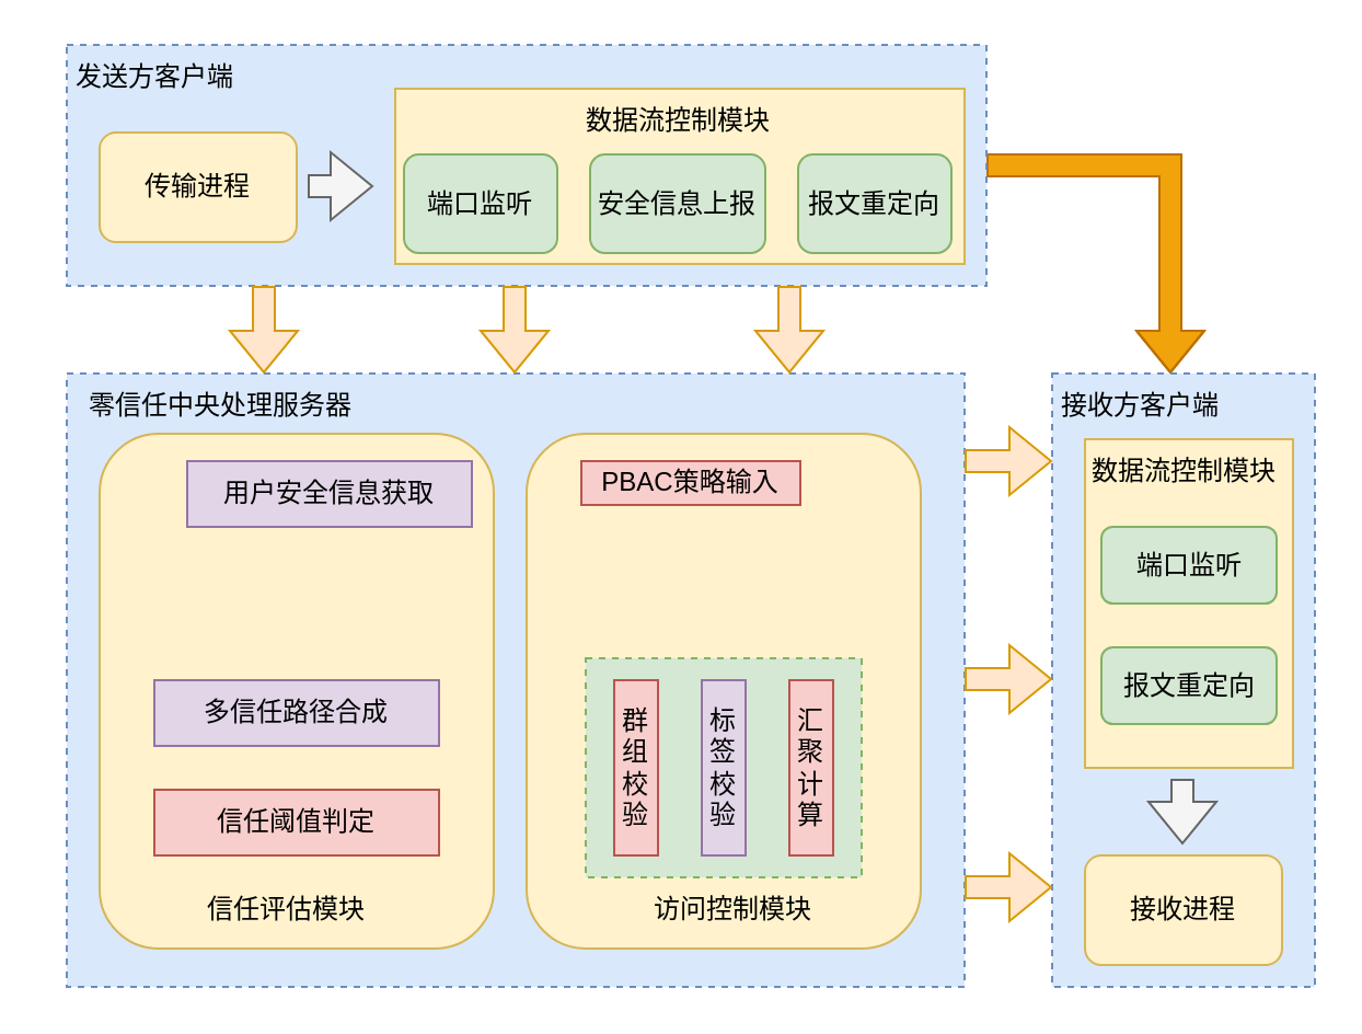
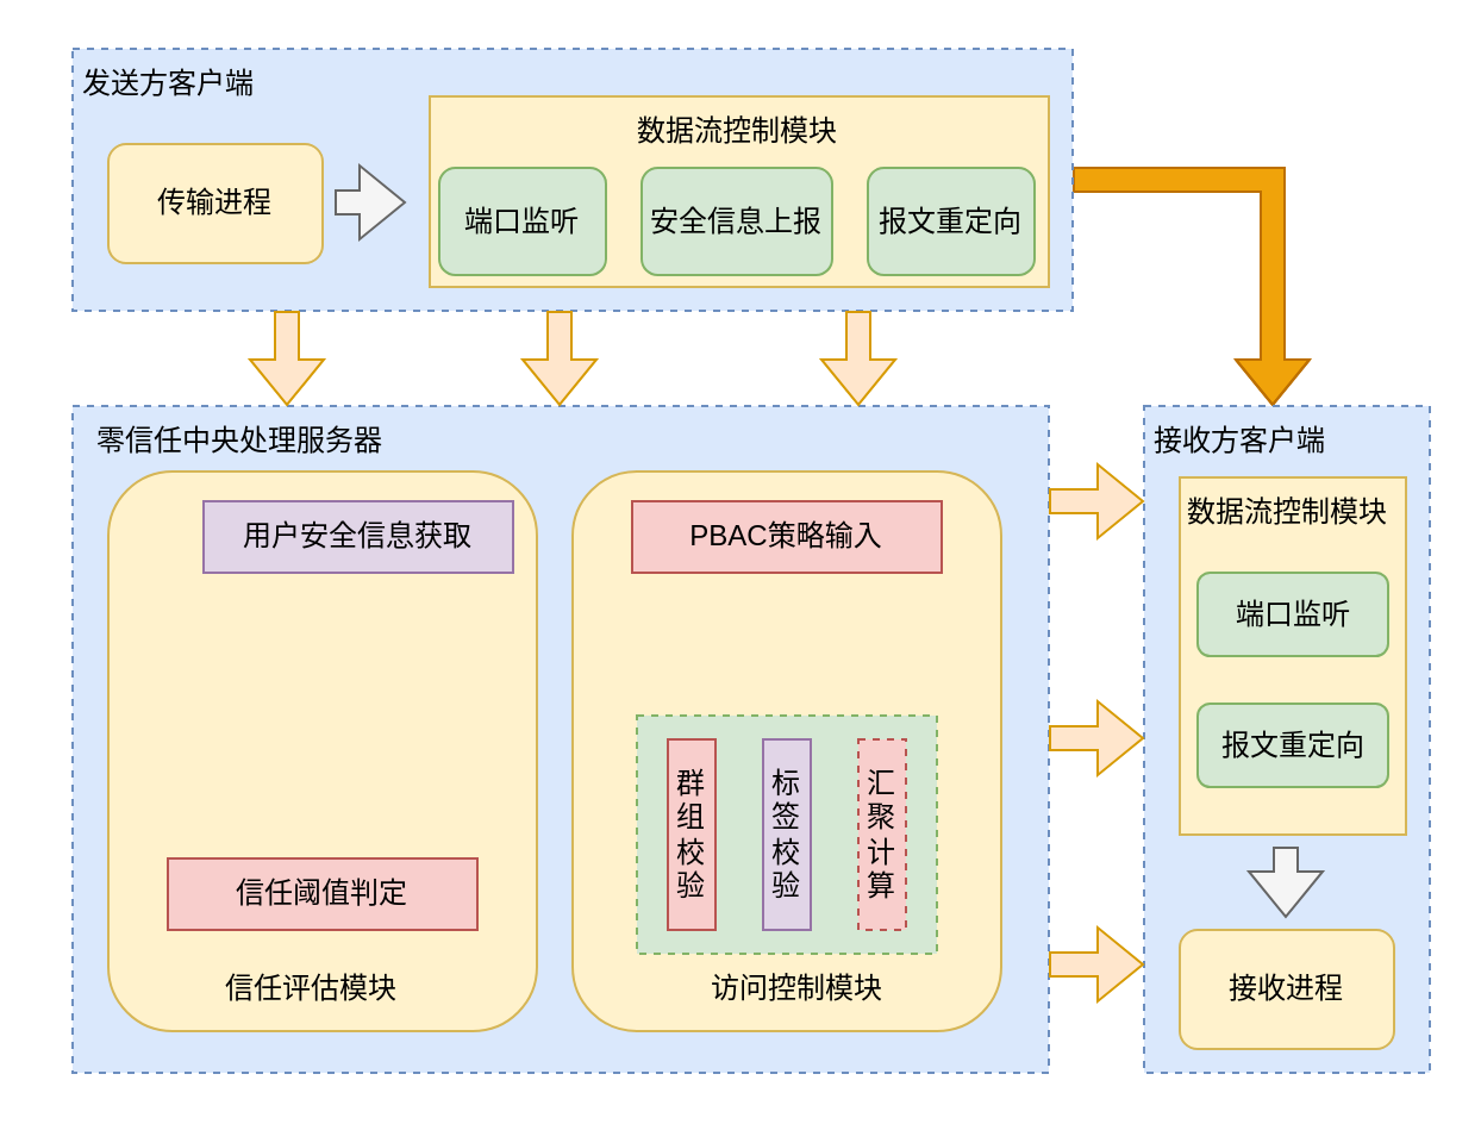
  <mxCell id="0" />
  <mxCell id="1" parent="0" />
  <mxCell id="2" value="" style="rounded=0;whiteSpace=wrap;html=1;dashed=1;fillColor=#dae8fc;strokeColor=#6c8ebf;" vertex="1" parent="1"><mxGeometry x="30" y="170" width="410" height="280" as="geometry" /></mxCell>
  <mxCell id="3" value="" style="rounded=1;whiteSpace=wrap;html=1;fillColor=#fff2cc;strokeColor=#d6b656;" vertex="1" parent="1"><mxGeometry x="240" y="197.5" width="180" height="235" as="geometry" /></mxCell>
  <mxCell id="4" value="" style="rounded=1;whiteSpace=wrap;html=1;fillColor=#fff2cc;strokeColor=#d6b656;" vertex="1" parent="1"><mxGeometry x="45" y="197.5" width="180" height="235" as="geometry" /></mxCell>
  <mxCell id="5" style="edgeStyle=orthogonalEdgeStyle;rounded=0;orthogonalLoop=1;jettySize=auto;html=1;exitX=1;exitY=0.5;exitDx=0;exitDy=0;entryX=0.64;entryY=0;entryDx=0;entryDy=0;entryPerimeter=0;shape=flexArrow;fillColor=#f0a30a;strokeColor=#BD7000;" edge="1" parent="1" source="6" target="22"><mxGeometry relative="1" as="geometry" /></mxCell>
  <mxCell id="6" value="" style="rounded=0;whiteSpace=wrap;html=1;fillColor=#dae8fc;strokeColor=#6c8ebf;dashed=1;" vertex="1" parent="1"><mxGeometry x="30" y="20" width="420" height="110" as="geometry" /></mxCell>
  <mxCell id="7" value="发送方客户端" style="text;html=1;align=center;verticalAlign=middle;resizable=0;points=[];autosize=1;strokeColor=none;fillColor=none;rotation=0;" vertex="1" parent="1"><mxGeometry x="20" y="20" width="100" height="30" as="geometry" /></mxCell>
  <mxCell id="8" value="" style="rounded=0;whiteSpace=wrap;html=1;fillColor=#fff2cc;strokeColor=#d6b656;" vertex="1" parent="1"><mxGeometry x="180" y="40" width="260" height="80" as="geometry" /></mxCell>
  <mxCell id="9" value="数据流控制模块" style="text;html=1;align=center;verticalAlign=middle;resizable=0;points=[];autosize=1;strokeColor=none;fillColor=none;" vertex="1" parent="1"><mxGeometry x="254" y="40" width="110" height="30" as="geometry" /></mxCell>
  <mxCell id="10" value="零信任中央处理服务器" style="text;html=1;align=center;verticalAlign=middle;resizable=0;points=[];autosize=1;strokeColor=none;fillColor=none;" vertex="1" parent="1"><mxGeometry x="30" y="170" width="140" height="30" as="geometry" /></mxCell>
  <mxCell id="11" value="信任评估模块" style="text;html=1;align=center;verticalAlign=middle;resizable=0;points=[];autosize=1;strokeColor=none;fillColor=none;" vertex="1" parent="1"><mxGeometry x="80" y="400" width="100" height="30" as="geometry" /></mxCell>
  <mxCell id="12" value="访问控制模块" style="text;html=1;align=center;verticalAlign=middle;resizable=0;points=[];autosize=1;strokeColor=none;fillColor=none;" vertex="1" parent="1"><mxGeometry x="284" y="400" width="100" height="30" as="geometry" /></mxCell>
  <mxCell id="13" value="用户安全信息获取" style="rounded=0;whiteSpace=wrap;html=1;fillColor=#e1d5e7;strokeColor=#9673a6;" vertex="1" parent="1"><mxGeometry x="85" y="210" width="130" height="30" as="geometry" /></mxCell>
- <mxCell id="14" value="多信任路径合成" style="rounded=0;whiteSpace=wrap;html=1;fillColor=#e1d5e7;strokeColor=#9673a6;" vertex="1" parent="1"><mxGeometry x="70" y="310" width="130" height="30" as="geometry" /></mxCell>
- <mxCell id="15" value="PBAC策略输入" style="rounded=0;whiteSpace=wrap;html=1;fillColor=#f8cecc;strokeColor=#b85450;" vertex="1" parent="1"><mxGeometry x="265" y="210" width="100" height="20" as="geometry" /></mxCell>
+ <mxCell id="15" value="PBAC策略输入" style="rounded=0;whiteSpace=wrap;html=1;fillColor=#f8cecc;strokeColor=#b85450;" vertex="1" parent="1"><mxGeometry x="265" y="210" width="130" height="30" as="geometry" /></mxCell>
  <mxCell id="16" value="" style="rounded=0;whiteSpace=wrap;html=1;dashed=1;fillColor=#d5e8d4;strokeColor=#82b366;" vertex="1" parent="1"><mxGeometry x="267" y="300" width="126" height="100" as="geometry" /></mxCell>
  <mxCell id="17" value="群组校验" style="rounded=0;whiteSpace=wrap;html=1;fillColor=#f8cecc;strokeColor=#b85450;" vertex="1" parent="1"><mxGeometry x="280" y="310" width="20" height="80" as="geometry" /></mxCell>
  <mxCell id="18" value="标签校验" style="rounded=0;whiteSpace=wrap;html=1;fillColor=#e1d5e7;strokeColor=#9673a6;" vertex="1" parent="1"><mxGeometry x="320" y="310" width="20" height="80" as="geometry" /></mxCell>
- <mxCell id="19" value="汇聚计算" style="rounded=0;whiteSpace=wrap;html=1;fillColor=#f8cecc;strokeColor=#b85450;" vertex="1" parent="1"><mxGeometry x="360" y="310" width="20" height="80" as="geometry" /></mxCell>
+ <mxCell id="19" value="汇聚计算" style="rounded=0;whiteSpace=wrap;html=1;fillColor=#f8cecc;strokeColor=#b85450;dashed=1;" vertex="1" parent="1"><mxGeometry x="360" y="310" width="20" height="80" as="geometry" /></mxCell>
  <mxCell id="20" value="信任阈值判定" style="rounded=0;whiteSpace=wrap;html=1;fillColor=#f8cecc;strokeColor=#b85450;" vertex="1" parent="1"><mxGeometry x="70" y="360" width="130" height="30" as="geometry" /></mxCell>
  <mxCell id="21" value="" style="rounded=0;whiteSpace=wrap;html=1;fillColor=#dae8fc;strokeColor=#6c8ebf;dashed=1;" vertex="1" parent="1"><mxGeometry x="480" y="170" width="120" height="280" as="geometry" /></mxCell>
  <mxCell id="22" value="接收方客户端" style="text;html=1;align=center;verticalAlign=middle;resizable=0;points=[];autosize=1;strokeColor=none;fillColor=none;" vertex="1" parent="1"><mxGeometry x="470" y="170" width="100" height="30" as="geometry" /></mxCell>
  <mxCell id="23" value="传输进程" style="rounded=1;whiteSpace=wrap;html=1;fillColor=#fff2cc;strokeColor=#d6b656;" vertex="1" parent="1"><mxGeometry x="45" y="60" width="90" height="50" as="geometry" /></mxCell>
  <mxCell id="24" value="端口监听" style="rounded=1;whiteSpace=wrap;html=1;fillColor=#d5e8d4;strokeColor=#82b366;" vertex="1" parent="1"><mxGeometry x="184" y="70" width="70" height="45" as="geometry" /></mxCell>
  <mxCell id="25" value="安全信息上报" style="rounded=1;whiteSpace=wrap;html=1;fillColor=#d5e8d4;strokeColor=#82b366;" vertex="1" parent="1"><mxGeometry x="269" y="70" width="80" height="45" as="geometry" /></mxCell>
  <mxCell id="26" value="报文重定向" style="rounded=1;whiteSpace=wrap;html=1;fillColor=#d5e8d4;strokeColor=#82b366;" vertex="1" parent="1"><mxGeometry x="364" y="70" width="70" height="45" as="geometry" /></mxCell>
  <mxCell id="27" value="" style="rounded=0;whiteSpace=wrap;html=1;fillColor=#fff2cc;strokeColor=#d6b656;" vertex="1" parent="1"><mxGeometry x="495" y="200" width="95" height="150" as="geometry" /></mxCell>
  <mxCell id="28" value="数据流控制模块" style="text;html=1;align=center;verticalAlign=middle;resizable=0;points=[];autosize=1;strokeColor=none;fillColor=none;" vertex="1" parent="1"><mxGeometry x="485" y="200" width="110" height="30" as="geometry" /></mxCell>
  <mxCell id="29" value="接收进程" style="rounded=1;whiteSpace=wrap;html=1;fillColor=#fff2cc;strokeColor=#d6b656;" vertex="1" parent="1"><mxGeometry x="495" y="390" width="90" height="50" as="geometry" /></mxCell>
  <mxCell id="30" value="端口监听" style="rounded=1;whiteSpace=wrap;html=1;fillColor=#d5e8d4;strokeColor=#82b366;" vertex="1" parent="1"><mxGeometry x="502.5" y="240" width="80" height="35" as="geometry" /></mxCell>
  <mxCell id="31" value="报文重定向" style="rounded=1;whiteSpace=wrap;html=1;fillColor=#d5e8d4;strokeColor=#82b366;" vertex="1" parent="1"><mxGeometry x="502.5" y="295" width="80" height="35" as="geometry" /></mxCell>
  <mxCell id="32" value="" style="shape=flexArrow;endArrow=classic;html=1;rounded=0;fillColor=#ffe6cc;strokeColor=#d79b00;" edge="1" parent="1"><mxGeometry width="50" height="50" relative="1" as="geometry"><mxPoint x="120" y="130" as="sourcePoint" /><mxPoint x="120" y="170" as="targetPoint" /></mxGeometry></mxCell>
  <mxCell id="33" value="" style="shape=flexArrow;endArrow=classic;html=1;rounded=0;fillColor=#ffe6cc;strokeColor=#d79b00;" edge="1" parent="1"><mxGeometry width="50" height="50" relative="1" as="geometry"><mxPoint x="234.5" y="130" as="sourcePoint" /><mxPoint x="234.5" y="170" as="targetPoint" /></mxGeometry></mxCell>
  <mxCell id="34" value="" style="shape=flexArrow;endArrow=classic;html=1;rounded=0;fillColor=#ffe6cc;strokeColor=#d79b00;" edge="1" parent="1"><mxGeometry width="50" height="50" relative="1" as="geometry"><mxPoint x="360" y="130" as="sourcePoint" /><mxPoint x="360" y="170" as="targetPoint" /></mxGeometry></mxCell>
  <mxCell id="35" value="" style="shape=flexArrow;endArrow=classic;html=1;rounded=0;fillColor=#ffe6cc;strokeColor=#d79b00;" edge="1" parent="1"><mxGeometry width="50" height="50" relative="1" as="geometry"><mxPoint x="440" y="210" as="sourcePoint" /><mxPoint x="480" y="210" as="targetPoint" /></mxGeometry></mxCell>
  <mxCell id="36" value="" style="shape=flexArrow;endArrow=classic;html=1;rounded=0;fillColor=#ffe6cc;strokeColor=#d79b00;" edge="1" parent="1"><mxGeometry width="50" height="50" relative="1" as="geometry"><mxPoint x="440" y="309.5" as="sourcePoint" /><mxPoint x="480" y="309.5" as="targetPoint" /></mxGeometry></mxCell>
  <mxCell id="37" value="" style="shape=flexArrow;endArrow=classic;html=1;rounded=0;fillColor=#ffe6cc;strokeColor=#d79b00;" edge="1" parent="1"><mxGeometry width="50" height="50" relative="1" as="geometry"><mxPoint x="440" y="404.5" as="sourcePoint" /><mxPoint x="480" y="404.5" as="targetPoint" /></mxGeometry></mxCell>
  <mxCell id="38" value="" style="shape=flexArrow;endArrow=classic;html=1;rounded=0;fillColor=#f5f5f5;strokeColor=#666666;" edge="1" parent="1"><mxGeometry width="50" height="50" relative="1" as="geometry"><mxPoint x="140" y="84.5" as="sourcePoint" /><mxPoint x="170" y="84.5" as="targetPoint" /></mxGeometry></mxCell>
  <mxCell id="39" value="" style="shape=flexArrow;endArrow=classic;html=1;rounded=0;fillColor=#f5f5f5;strokeColor=#666666;" edge="1" parent="1"><mxGeometry width="50" height="50" relative="1" as="geometry"><mxPoint x="539.5" y="355" as="sourcePoint" /><mxPoint x="539.5" y="385" as="targetPoint" /></mxGeometry></mxCell>
